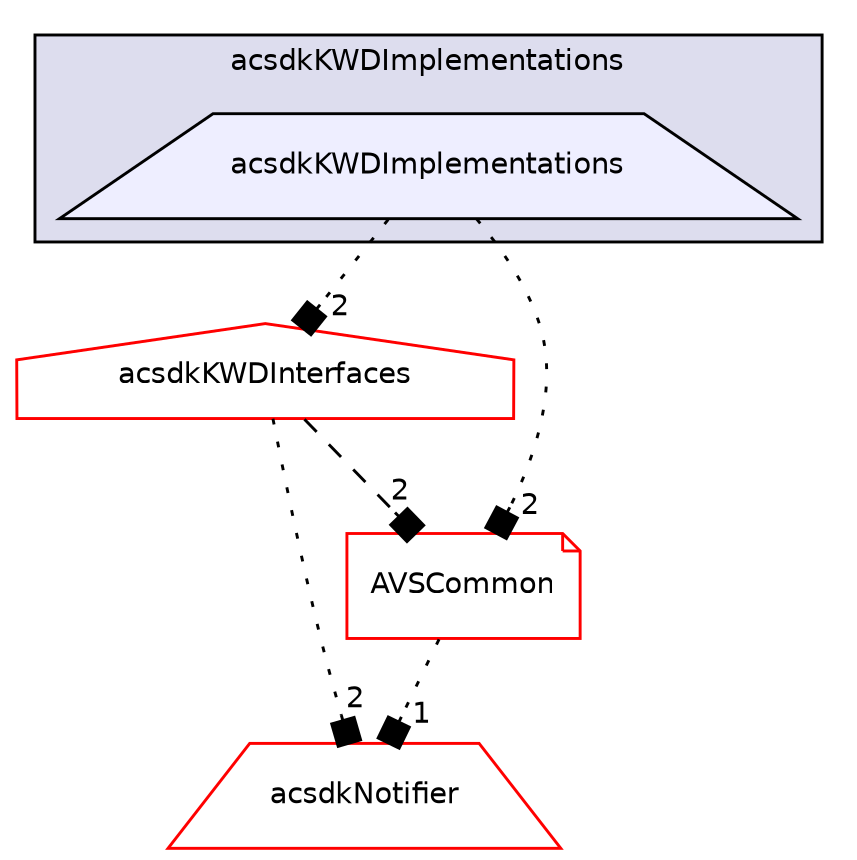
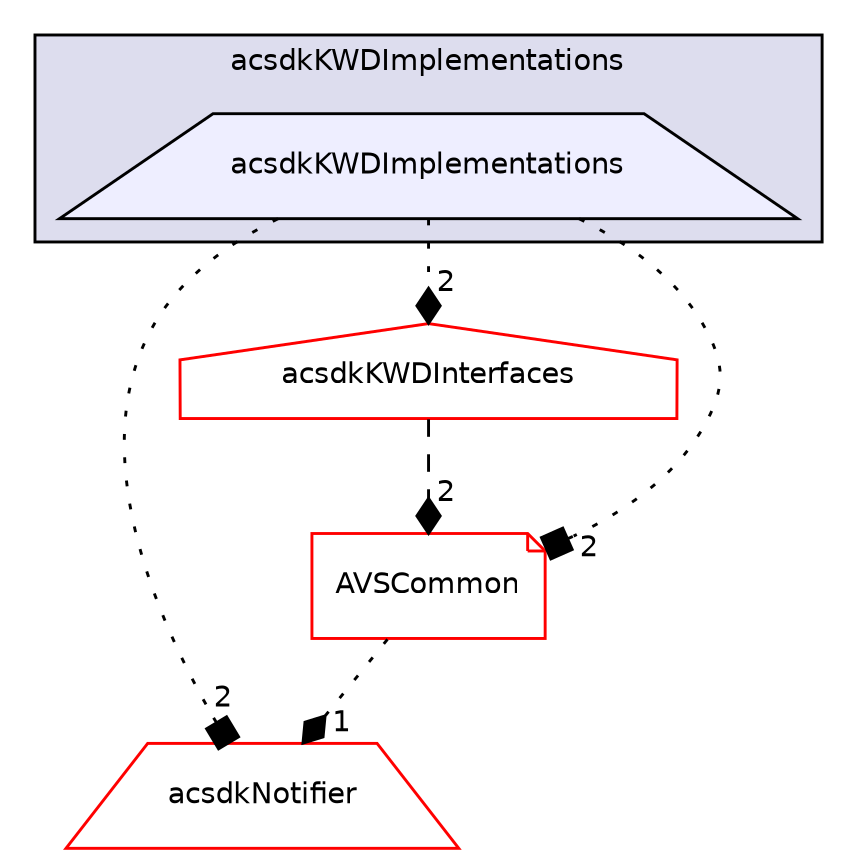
  digraph {
    compound=true
    node [fillcolor=white fontname=Helvetica fontsize=10 shape=trapezium style=filled color=red]
    edge [arrowhead=box headlabel=2 labeldistance=1.5 labelfontname=Helvetica labelfontsize=10 style=dotted]
    n1 [fillcolor="#eeeeff" label=acsdkKWDImplementations pencolor=black color=""]
    n2 [label=acsdkNotifier]
    n3 [label=acsdkKWDInterfaces shape=house]
    n4 [label=AVSCommon shape=note]
    subgraph cluster_1 {
      bgcolor="#ddddee"
      fontname=Helvetica
      fontsize=10
      label=acsdkKWDImplementations
      pencolor=black
      n1
    }
-   n3 -> n2
-   n1 -> n3
+   n1 -> n2
+   n1 -> n3 [arrowhead=diamond]
    n1 -> n4
-   n3 -> n4 [style=dashed]
-   n4 -> n2 [headlabel=1]
+   n3 -> n4 [arrowhead=diamond style=dashed]
+   n4 -> n2 [arrowhead=diamond headlabel=1]
  }
